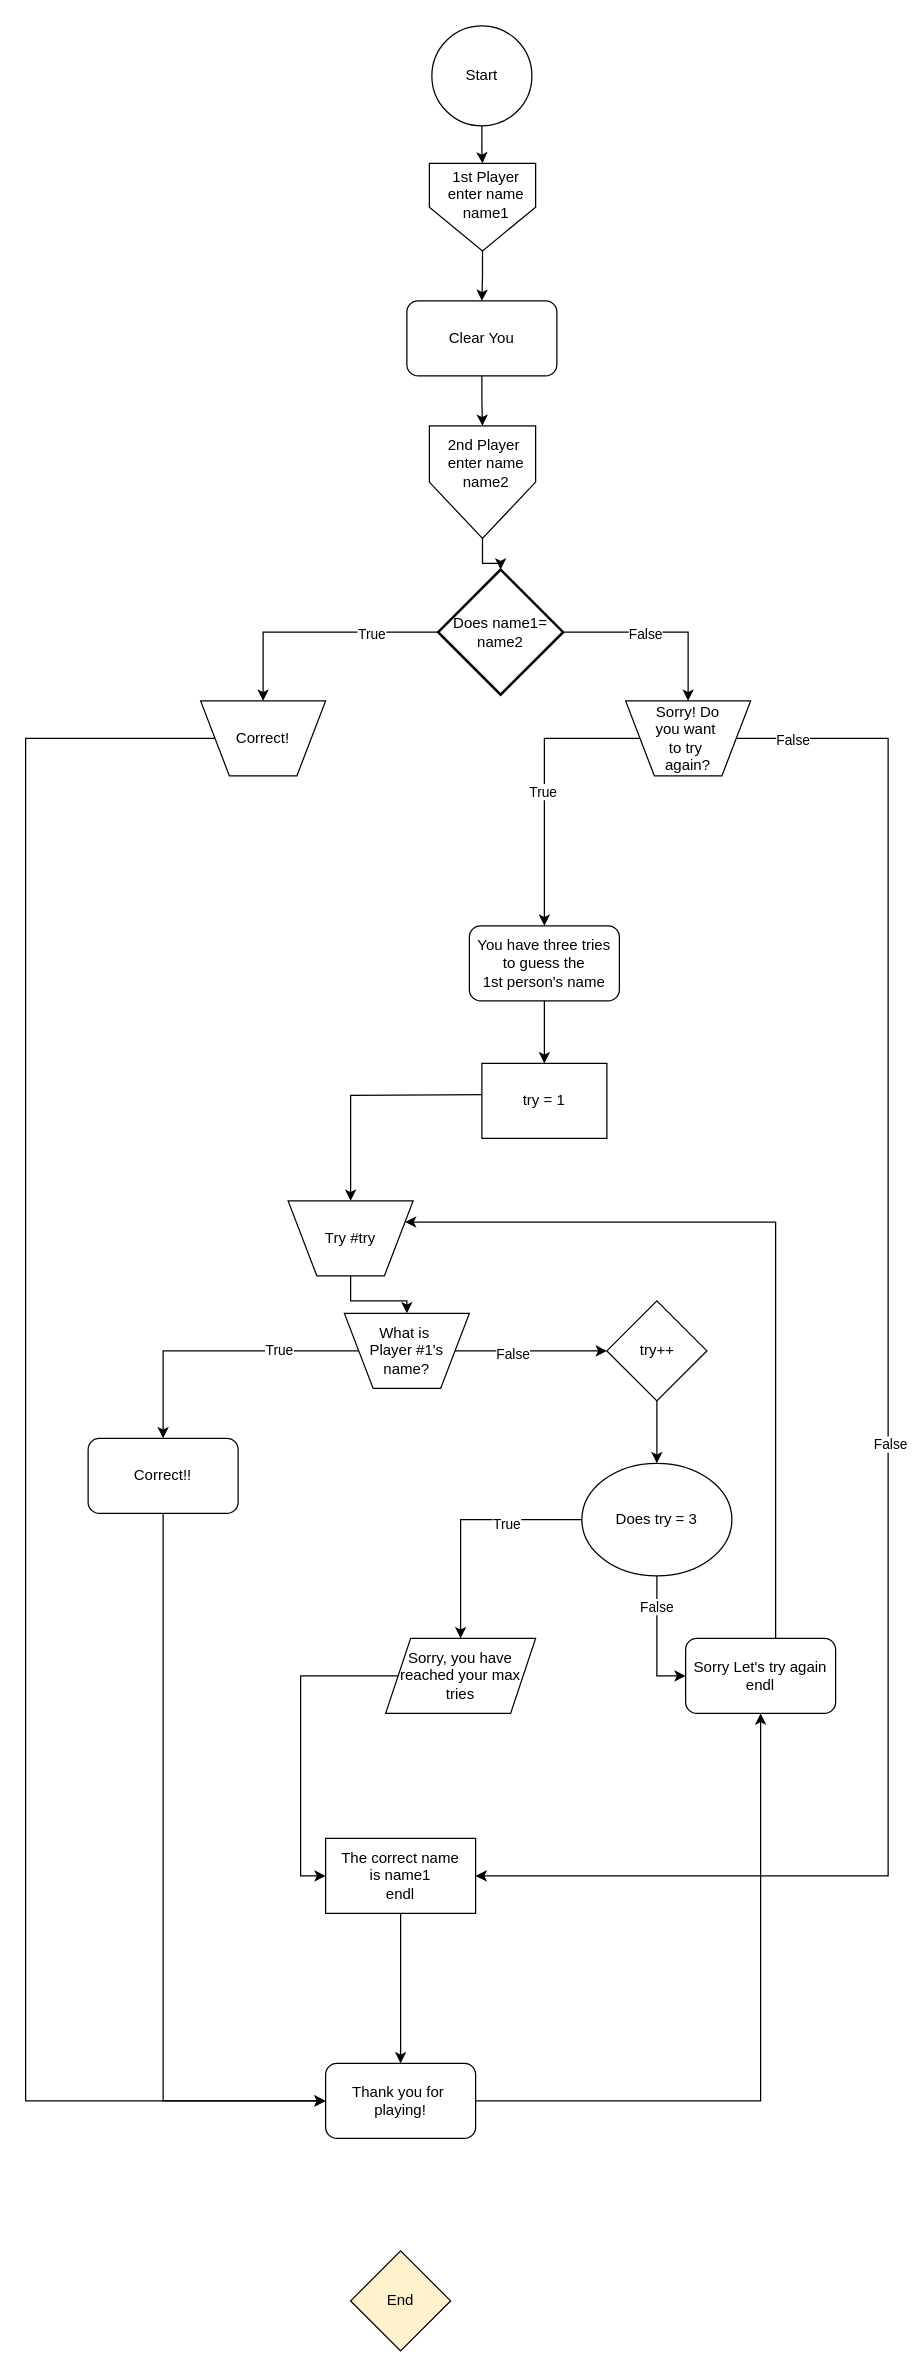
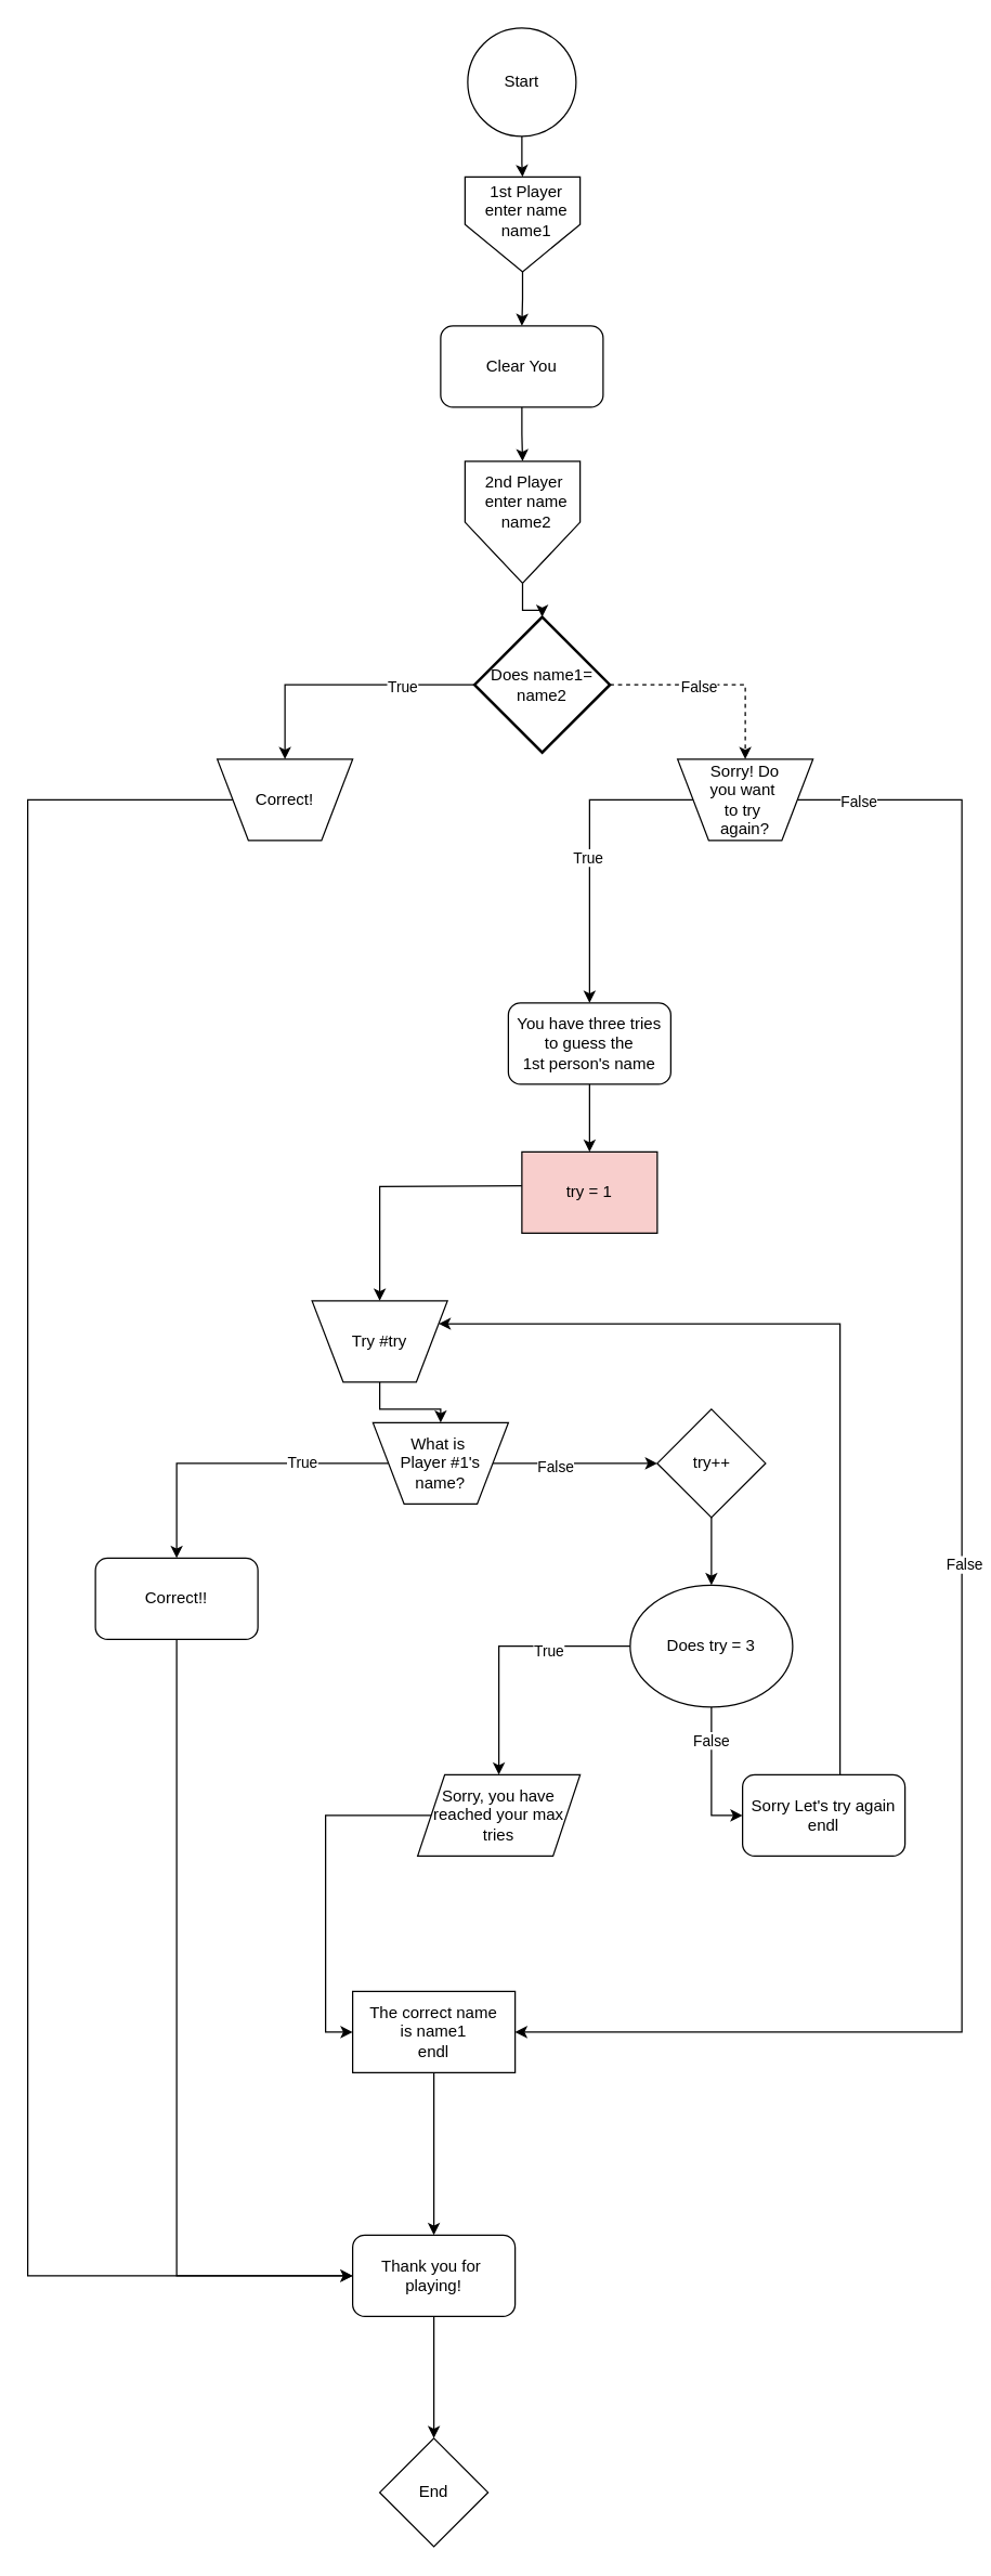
  <mxCell id="0" />
  <mxCell id="1" parent="0" />
  <mxCell id="2" style="edgeStyle=orthogonalEdgeStyle;rounded=0;orthogonalLoop=1;jettySize=auto;html=1;entryX=0.5;entryY=0;entryDx=0;entryDy=0;" edge="1" parent="1" source="3" target="5"><mxGeometry relative="1" as="geometry" /></mxCell>
  <mxCell id="3" value="Start" style="ellipse;whiteSpace=wrap;html=1;aspect=fixed;" vertex="1" parent="1"><mxGeometry x="345" y="20" width="80" height="80" as="geometry" /></mxCell>
  <mxCell id="4" style="edgeStyle=orthogonalEdgeStyle;rounded=0;orthogonalLoop=1;jettySize=auto;html=1;exitX=0.5;exitY=1;exitDx=0;exitDy=0;entryX=0.5;entryY=0;entryDx=0;entryDy=0;" edge="1" parent="1" source="5" target="8"><mxGeometry relative="1" as="geometry" /></mxCell>
  <mxCell id="5" value="" style="verticalLabelPosition=bottom;verticalAlign=top;html=1;shape=offPageConnector;rounded=0;size=0.5;" vertex="1" parent="1"><mxGeometry x="343" y="130" width="85" height="70" as="geometry" /></mxCell>
  <mxCell id="6" value="1st Player &lt;br&gt;enter name&lt;br&gt;name1" style="text;html=1;align=center;verticalAlign=middle;resizable=0;points=[];autosize=1;strokeColor=none;fillColor=none;" vertex="1" parent="1"><mxGeometry x="348" y="130" width="80" height="50" as="geometry" /></mxCell>
  <mxCell id="7" style="edgeStyle=orthogonalEdgeStyle;rounded=0;orthogonalLoop=1;jettySize=auto;html=1;exitX=0.5;exitY=1;exitDx=0;exitDy=0;entryX=0.5;entryY=0;entryDx=0;entryDy=0;" edge="1" parent="1" source="8" target="10"><mxGeometry relative="1" as="geometry" /></mxCell>
  <mxCell id="8" value="Clear You" style="rounded=1;whiteSpace=wrap;html=1;" vertex="1" parent="1"><mxGeometry x="325" y="240" width="120" height="60" as="geometry" /></mxCell>
  <mxCell id="9" style="edgeStyle=orthogonalEdgeStyle;rounded=0;orthogonalLoop=1;jettySize=auto;html=1;entryX=0.5;entryY=0;entryDx=0;entryDy=0;entryPerimeter=0;" edge="1" parent="1" source="10" target="16"><mxGeometry relative="1" as="geometry" /></mxCell>
  <mxCell id="10" value="" style="verticalLabelPosition=bottom;verticalAlign=top;html=1;shape=offPageConnector;rounded=0;size=0.5;" vertex="1" parent="1"><mxGeometry x="343" y="340" width="85" height="90" as="geometry" /></mxCell>
  <mxCell id="11" value="2nd Player&amp;nbsp;&lt;br&gt;enter name&lt;br&gt;name2" style="text;html=1;align=center;verticalAlign=middle;resizable=0;points=[];autosize=1;strokeColor=none;fillColor=none;" vertex="1" parent="1"><mxGeometry x="348" y="345" width="80" height="50" as="geometry" /></mxCell>
  <mxCell id="12" style="edgeStyle=orthogonalEdgeStyle;rounded=0;orthogonalLoop=1;jettySize=auto;html=1;entryX=0.5;entryY=0;entryDx=0;entryDy=0;" edge="1" parent="1" source="16" target="18"><mxGeometry relative="1" as="geometry" /></mxCell>
  <mxCell id="13" value="True" style="edgeLabel;html=1;align=center;verticalAlign=middle;resizable=0;points=[];" vertex="1" connectable="0" parent="12"><mxGeometry x="-0.448" y="1" relative="1" as="geometry"><mxPoint as="offset" /></mxGeometry></mxCell>
- <mxCell id="14" style="edgeStyle=orthogonalEdgeStyle;rounded=0;orthogonalLoop=1;jettySize=auto;html=1;entryX=0.5;entryY=0;entryDx=0;entryDy=0;" edge="1" parent="1" source="16" target="24"><mxGeometry relative="1" as="geometry" /></mxCell>
+ <mxCell id="14" style="edgeStyle=orthogonalEdgeStyle;rounded=0;orthogonalLoop=1;jettySize=auto;html=1;entryX=0.5;entryY=0;entryDx=0;entryDy=0;dashed=1;" edge="1" parent="1" source="16" target="24"><mxGeometry relative="1" as="geometry" /></mxCell>
  <mxCell id="15" value="False" style="edgeLabel;html=1;align=center;verticalAlign=middle;resizable=0;points=[];" vertex="1" connectable="0" parent="14"><mxGeometry x="-0.156" y="-1" relative="1" as="geometry"><mxPoint as="offset" /></mxGeometry></mxCell>
  <mxCell id="16" value="Does name1=&lt;br&gt;name2" style="strokeWidth=2;html=1;shape=mxgraph.flowchart.decision;whiteSpace=wrap;" vertex="1" parent="1"><mxGeometry x="350" y="455" width="100" height="100" as="geometry" /></mxCell>
  <mxCell id="17" style="edgeStyle=orthogonalEdgeStyle;rounded=0;orthogonalLoop=1;jettySize=auto;html=1;entryX=0;entryY=0.5;entryDx=0;entryDy=0;" edge="1" parent="1" source="18" target="51"><mxGeometry relative="1" as="geometry"><Array as="points"><mxPoint x="20" y="590" /><mxPoint x="20" y="1680" /></Array></mxGeometry></mxCell>
  <mxCell id="18" value="Correct!" style="verticalLabelPosition=middle;verticalAlign=middle;html=1;shape=trapezoid;perimeter=trapezoidPerimeter;whiteSpace=wrap;size=0.23;arcSize=10;flipV=1;labelPosition=center;align=center;" vertex="1" parent="1"><mxGeometry x="160" y="560" width="100" height="60" as="geometry" /></mxCell>
  <mxCell id="19" style="edgeStyle=orthogonalEdgeStyle;rounded=0;orthogonalLoop=1;jettySize=auto;html=1;entryX=0.5;entryY=0;entryDx=0;entryDy=0;" edge="1" parent="1" source="24" target="26"><mxGeometry relative="1" as="geometry"><mxPoint x="435" y="620" as="targetPoint" /></mxGeometry></mxCell>
  <mxCell id="20" value="True" style="edgeLabel;html=1;align=center;verticalAlign=middle;resizable=0;points=[];" vertex="1" connectable="0" parent="19"><mxGeometry x="0.049" y="-2" relative="1" as="geometry"><mxPoint as="offset" /></mxGeometry></mxCell>
  <mxCell id="21" style="edgeStyle=orthogonalEdgeStyle;rounded=0;orthogonalLoop=1;jettySize=auto;html=1;entryX=1;entryY=0.5;entryDx=0;entryDy=0;" edge="1" parent="1" source="24" target="53"><mxGeometry relative="1" as="geometry"><mxPoint x="670" y="620" as="targetPoint" /><Array as="points"><mxPoint x="710" y="590" /><mxPoint x="710" y="1500" /></Array></mxGeometry></mxCell>
  <mxCell id="22" value="False" style="edgeLabel;html=1;align=center;verticalAlign=middle;resizable=0;points=[];" vertex="1" connectable="0" parent="21"><mxGeometry x="0.007" y="1" relative="1" as="geometry"><mxPoint as="offset" /></mxGeometry></mxCell>
  <mxCell id="23" value="False" style="edgeLabel;html=1;align=center;verticalAlign=middle;resizable=0;points=[];" vertex="1" connectable="0" parent="21"><mxGeometry x="-0.934" y="-1" relative="1" as="geometry"><mxPoint as="offset" /></mxGeometry></mxCell>
  <mxCell id="24" value="Sorry! Do&lt;br&gt;you want&amp;nbsp;&lt;br&gt;to try&amp;nbsp;&lt;br&gt;again?" style="verticalLabelPosition=middle;verticalAlign=middle;html=1;shape=trapezoid;perimeter=trapezoidPerimeter;whiteSpace=wrap;size=0.23;arcSize=10;flipV=1;labelPosition=center;align=center;" vertex="1" parent="1"><mxGeometry x="500" y="560" width="100" height="60" as="geometry" /></mxCell>
  <mxCell id="25" style="edgeStyle=orthogonalEdgeStyle;rounded=0;orthogonalLoop=1;jettySize=auto;html=1;entryX=0.5;entryY=0;entryDx=0;entryDy=0;" edge="1" parent="1" source="26" target="49"><mxGeometry relative="1" as="geometry" /></mxCell>
  <mxCell id="26" value="You have three tries&lt;br&gt;to guess the&lt;br&gt;1st person's name" style="rounded=1;whiteSpace=wrap;html=1;" vertex="1" parent="1"><mxGeometry x="375" y="740" width="120" height="60" as="geometry" /></mxCell>
  <mxCell id="27" style="edgeStyle=orthogonalEdgeStyle;rounded=0;orthogonalLoop=1;jettySize=auto;html=1;entryX=0.5;entryY=0;entryDx=0;entryDy=0;" edge="1" parent="1" source="28" target="33"><mxGeometry relative="1" as="geometry" /></mxCell>
  <mxCell id="28" value="Try #try" style="verticalLabelPosition=middle;verticalAlign=middle;html=1;shape=trapezoid;perimeter=trapezoidPerimeter;whiteSpace=wrap;size=0.23;arcSize=10;flipV=1;labelPosition=center;align=center;" vertex="1" parent="1"><mxGeometry x="230" y="960" width="100" height="60" as="geometry" /></mxCell>
  <mxCell id="29" style="edgeStyle=orthogonalEdgeStyle;rounded=0;orthogonalLoop=1;jettySize=auto;html=1;entryX=0.5;entryY=0;entryDx=0;entryDy=0;" edge="1" parent="1" source="33" target="35"><mxGeometry relative="1" as="geometry" /></mxCell>
  <mxCell id="30" value="True" style="edgeLabel;html=1;align=center;verticalAlign=middle;resizable=0;points=[];" vertex="1" connectable="0" parent="29"><mxGeometry x="-0.436" y="-1" relative="1" as="geometry"><mxPoint as="offset" /></mxGeometry></mxCell>
  <mxCell id="31" style="edgeStyle=orthogonalEdgeStyle;rounded=0;orthogonalLoop=1;jettySize=auto;html=1;entryX=0;entryY=0.5;entryDx=0;entryDy=0;" edge="1" parent="1" source="33" target="39"><mxGeometry relative="1" as="geometry" /></mxCell>
  <mxCell id="32" value="False" style="edgeLabel;html=1;align=center;verticalAlign=middle;resizable=0;points=[];" vertex="1" connectable="0" parent="31"><mxGeometry x="-0.24" y="-2" relative="1" as="geometry"><mxPoint as="offset" /></mxGeometry></mxCell>
  <mxCell id="33" value="What is&amp;nbsp;&lt;br&gt;Player #1's&lt;br&gt;name?" style="verticalLabelPosition=middle;verticalAlign=middle;html=1;shape=trapezoid;perimeter=trapezoidPerimeter;whiteSpace=wrap;size=0.23;arcSize=10;flipV=1;labelPosition=center;align=center;" vertex="1" parent="1"><mxGeometry x="275" y="1050" width="100" height="60" as="geometry" /></mxCell>
  <mxCell id="34" style="edgeStyle=orthogonalEdgeStyle;rounded=0;orthogonalLoop=1;jettySize=auto;html=1;entryX=0;entryY=0.5;entryDx=0;entryDy=0;" edge="1" parent="1" source="35" target="51"><mxGeometry relative="1" as="geometry"><mxPoint x="130" y="1681.333" as="targetPoint" /><Array as="points"><mxPoint x="130" y="1680" /></Array></mxGeometry></mxCell>
  <mxCell id="35" value="Correct!!" style="rounded=1;whiteSpace=wrap;html=1;" vertex="1" parent="1"><mxGeometry x="70" y="1150" width="120" height="60" as="geometry" /></mxCell>
  <mxCell id="36" style="edgeStyle=orthogonalEdgeStyle;rounded=0;orthogonalLoop=1;jettySize=auto;html=1;entryX=1;entryY=0.25;entryDx=0;entryDy=0;" edge="1" parent="1" source="37" target="28"><mxGeometry relative="1" as="geometry"><Array as="points"><mxPoint x="620" y="977" /></Array></mxGeometry></mxCell>
  <mxCell id="37" value="Sorry Let's try again&lt;br&gt;endl" style="rounded=1;whiteSpace=wrap;html=1;" vertex="1" parent="1"><mxGeometry x="548" y="1310" width="120" height="60" as="geometry" /></mxCell>
  <mxCell id="38" style="edgeStyle=orthogonalEdgeStyle;rounded=0;orthogonalLoop=1;jettySize=auto;html=1;entryX=0.5;entryY=0;entryDx=0;entryDy=0;" edge="1" parent="1" source="39" target="45"><mxGeometry relative="1" as="geometry" /></mxCell>
  <mxCell id="39" value="" style="rhombus;whiteSpace=wrap;html=1;" vertex="1" parent="1"><mxGeometry x="485" y="1040" width="80" height="80" as="geometry" /></mxCell>
  <mxCell id="40" value="try++" style="text;html=1;align=center;verticalAlign=middle;resizable=0;points=[];autosize=1;strokeColor=none;fillColor=none;" vertex="1" parent="1"><mxGeometry x="505" y="1070" width="40" height="20" as="geometry" /></mxCell>
  <mxCell id="41" style="edgeStyle=orthogonalEdgeStyle;rounded=0;orthogonalLoop=1;jettySize=auto;html=1;entryX=0;entryY=0.5;entryDx=0;entryDy=0;" edge="1" parent="1" source="45" target="37"><mxGeometry relative="1" as="geometry" /></mxCell>
  <mxCell id="42" value="False" style="edgeLabel;html=1;align=center;verticalAlign=middle;resizable=0;points=[];" vertex="1" connectable="0" parent="41"><mxGeometry x="-0.54" y="-1" relative="1" as="geometry"><mxPoint as="offset" /></mxGeometry></mxCell>
  <mxCell id="43" style="edgeStyle=orthogonalEdgeStyle;rounded=0;orthogonalLoop=1;jettySize=auto;html=1;entryX=0.5;entryY=0;entryDx=0;entryDy=0;" edge="1" parent="1" source="45" target="47"><mxGeometry relative="1" as="geometry" /></mxCell>
  <mxCell id="44" value="True" style="edgeLabel;html=1;align=center;verticalAlign=middle;resizable=0;points=[];" vertex="1" connectable="0" parent="43"><mxGeometry x="-0.361" y="3" relative="1" as="geometry"><mxPoint as="offset" /></mxGeometry></mxCell>
  <mxCell id="45" value="Does try = 3" style="ellipse;whiteSpace=wrap;html=1;" vertex="1" parent="1"><mxGeometry x="465" y="1170" width="120" height="90" as="geometry" /></mxCell>
  <mxCell id="46" style="edgeStyle=orthogonalEdgeStyle;rounded=0;orthogonalLoop=1;jettySize=auto;html=1;entryX=0;entryY=0.5;entryDx=0;entryDy=0;" edge="1" parent="1" source="47" target="53"><mxGeometry relative="1" as="geometry"><Array as="points"><mxPoint x="240" y="1340" /><mxPoint x="240" y="1500" /></Array></mxGeometry></mxCell>
  <mxCell id="47" value="Sorry, you have&lt;br&gt;reached your max&lt;br&gt;tries" style="shape=parallelogram;perimeter=parallelogramPerimeter;whiteSpace=wrap;html=1;fixedSize=1;" vertex="1" parent="1"><mxGeometry x="308" y="1310" width="120" height="60" as="geometry" /></mxCell>
  <mxCell id="48" style="edgeStyle=orthogonalEdgeStyle;rounded=0;orthogonalLoop=1;jettySize=auto;html=1;entryX=0.5;entryY=0;entryDx=0;entryDy=0;" edge="1" parent="1" target="28"><mxGeometry relative="1" as="geometry"><mxPoint x="390" y="875" as="sourcePoint" /></mxGeometry></mxCell>
- <mxCell id="49" value="try = 1" style="rounded=0;whiteSpace=wrap;html=1;" vertex="1" parent="1"><mxGeometry x="385" y="850" width="100" height="60" as="geometry" /></mxCell>
- <mxCell id="50" style="edgeStyle=orthogonalEdgeStyle;rounded=0;orthogonalLoop=1;jettySize=auto;html=1;" edge="1" parent="1" source="51" target="37"><mxGeometry relative="1" as="geometry" /></mxCell>
+ <mxCell id="49" value="try = 1" style="rounded=0;whiteSpace=wrap;html=1;fillColor=#f8cecc;" vertex="1" parent="1"><mxGeometry x="385" y="850" width="100" height="60" as="geometry" /></mxCell>
+ <mxCell id="50" style="edgeStyle=orthogonalEdgeStyle;rounded=0;orthogonalLoop=1;jettySize=auto;html=1;entryX=0.5;entryY=0;entryDx=0;entryDy=0;" edge="1" parent="1" source="51" target="54"><mxGeometry relative="1" as="geometry" /></mxCell>
  <mxCell id="51" value="Thank you for&amp;nbsp;&lt;br&gt;playing!" style="rounded=1;whiteSpace=wrap;html=1;" vertex="1" parent="1"><mxGeometry x="260" y="1650" width="120" height="60" as="geometry" /></mxCell>
  <mxCell id="52" style="edgeStyle=orthogonalEdgeStyle;rounded=0;orthogonalLoop=1;jettySize=auto;html=1;entryX=0.5;entryY=0;entryDx=0;entryDy=0;" edge="1" parent="1" source="53" target="51"><mxGeometry relative="1" as="geometry" /></mxCell>
  <mxCell id="53" value="The correct name&lt;br&gt;is name1&lt;br&gt;endl" style="rounded=0;whiteSpace=wrap;html=1;" vertex="1" parent="1"><mxGeometry x="260" y="1470" width="120" height="60" as="geometry" /></mxCell>
- <mxCell id="54" value="End" style="rhombus;whiteSpace=wrap;html=1;fillColor=#fff2cc;" vertex="1" parent="1"><mxGeometry x="280" y="1800" width="80" height="80" as="geometry" /></mxCell>
+ <mxCell id="54" value="End" style="rhombus;whiteSpace=wrap;html=1;" vertex="1" parent="1"><mxGeometry x="280" y="1800" width="80" height="80" as="geometry" /></mxCell>
